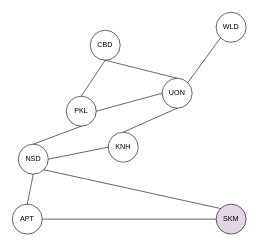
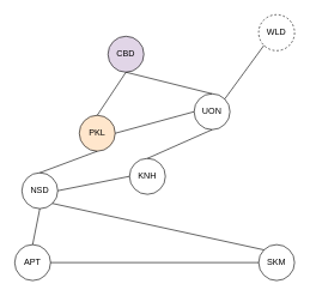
  <mxCell id="0" />
  <mxCell id="1" parent="0" />
- <mxCell id="2" value="WLD" style="ellipse;whiteSpace=wrap;html=1;aspect=fixed;" vertex="1" parent="1"><mxGeometry x="360" y="20" width="50" height="50" as="geometry" /></mxCell>
+ <mxCell id="2" value="WLD" style="ellipse;whiteSpace=wrap;html=1;aspect=fixed;dashed=1;" vertex="1" parent="1"><mxGeometry x="360" y="20" width="50" height="50" as="geometry" /></mxCell>
  <mxCell id="3" value="UON" style="ellipse;whiteSpace=wrap;html=1;aspect=fixed;" vertex="1" parent="1"><mxGeometry x="270" y="130" width="50" height="50" as="geometry" /></mxCell>
- <mxCell id="4" value="CBD" style="ellipse;whiteSpace=wrap;html=1;aspect=fixed;" vertex="1" parent="1"><mxGeometry x="150" y="50" width="50" height="50" as="geometry" /></mxCell>
- <mxCell id="5" value="PKL" style="ellipse;whiteSpace=wrap;html=1;aspect=fixed;" vertex="1" parent="1"><mxGeometry x="110" y="160" width="50" height="50" as="geometry" /></mxCell>
+ <mxCell id="4" value="CBD" style="ellipse;whiteSpace=wrap;html=1;aspect=fixed;fillColor=#e1d5e7;" vertex="1" parent="1"><mxGeometry x="150" y="50" width="50" height="50" as="geometry" /></mxCell>
+ <mxCell id="5" value="PKL" style="ellipse;whiteSpace=wrap;html=1;aspect=fixed;fillColor=#ffe6cc;" vertex="1" parent="1"><mxGeometry x="110" y="160" width="50" height="50" as="geometry" /></mxCell>
  <mxCell id="6" value="KNH" style="ellipse;whiteSpace=wrap;html=1;aspect=fixed;" vertex="1" parent="1"><mxGeometry x="180" y="220" width="50" height="50" as="geometry" /></mxCell>
  <mxCell id="7" value="APT" style="ellipse;whiteSpace=wrap;html=1;aspect=fixed;" vertex="1" parent="1"><mxGeometry x="20" y="340" width="50" height="50" as="geometry" /></mxCell>
- <mxCell id="8" value="SKM" style="ellipse;whiteSpace=wrap;html=1;aspect=fixed;fillColor=#e1d5e7;" vertex="1" parent="1"><mxGeometry x="360" y="340" width="50" height="50" as="geometry" /></mxCell>
+ <mxCell id="8" value="SKM" style="ellipse;whiteSpace=wrap;html=1;aspect=fixed;" vertex="1" parent="1"><mxGeometry x="360" y="340" width="50" height="50" as="geometry" /></mxCell>
  <mxCell id="9" value="NSD" style="ellipse;whiteSpace=wrap;html=1;aspect=fixed;" vertex="1" parent="1"><mxGeometry x="30" y="240" width="50" height="50" as="geometry" /></mxCell>
  <mxCell id="10" value="" style="endArrow=none;html=1;entryX=0;entryY=0.5;entryDx=0;entryDy=0;exitX=1;exitY=0.5;exitDx=0;exitDy=0;" edge="1" parent="1" source="7" target="8"><mxGeometry width="50" height="50" relative="1" as="geometry"><mxPoint x="330" y="220" as="sourcePoint" /><mxPoint x="380" y="170" as="targetPoint" /></mxGeometry></mxCell>
  <mxCell id="11" value="" style="endArrow=none;html=1;entryX=0.5;entryY=0;entryDx=0;entryDy=0;exitX=0.5;exitY=1;exitDx=0;exitDy=0;" edge="1" parent="1" source="9" target="7"><mxGeometry width="50" height="50" relative="1" as="geometry"><mxPoint x="150" y="375" as="sourcePoint" /><mxPoint x="210" y="375" as="targetPoint" /></mxGeometry></mxCell>
  <mxCell id="12" value="" style="endArrow=none;html=1;entryX=0;entryY=0;entryDx=0;entryDy=0;exitX=1;exitY=1;exitDx=0;exitDy=0;" edge="1" parent="1" source="9" target="8"><mxGeometry width="50" height="50" relative="1" as="geometry"><mxPoint x="125" y="300" as="sourcePoint" /><mxPoint x="125" y="350" as="targetPoint" /></mxGeometry></mxCell>
  <mxCell id="13" value="" style="endArrow=none;html=1;entryX=0;entryY=0.5;entryDx=0;entryDy=0;exitX=1;exitY=0.5;exitDx=0;exitDy=0;" edge="1" parent="1" source="9" target="6"><mxGeometry width="50" height="50" relative="1" as="geometry"><mxPoint x="135" y="310" as="sourcePoint" /><mxPoint x="135" y="360" as="targetPoint" /></mxGeometry></mxCell>
  <mxCell id="14" value="" style="endArrow=none;html=1;entryX=0.5;entryY=0;entryDx=0;entryDy=0;exitX=0.5;exitY=1;exitDx=0;exitDy=0;" edge="1" parent="1" source="5" target="9"><mxGeometry width="50" height="50" relative="1" as="geometry"><mxPoint x="145" y="320" as="sourcePoint" /><mxPoint x="145" y="370" as="targetPoint" /></mxGeometry></mxCell>
  <mxCell id="15" value="" style="endArrow=none;html=1;entryX=0;entryY=0.5;entryDx=0;entryDy=0;exitX=1;exitY=0.5;exitDx=0;exitDy=0;" edge="1" parent="1" source="5" target="3"><mxGeometry width="50" height="50" relative="1" as="geometry"><mxPoint x="155" y="330" as="sourcePoint" /><mxPoint x="155" y="380" as="targetPoint" /></mxGeometry></mxCell>
  <mxCell id="16" value="" style="endArrow=none;html=1;entryX=0.5;entryY=0;entryDx=0;entryDy=0;exitX=0.5;exitY=1;exitDx=0;exitDy=0;" edge="1" parent="1" source="4" target="3"><mxGeometry width="50" height="50" relative="1" as="geometry"><mxPoint x="150" y="175" as="sourcePoint" /><mxPoint x="210" y="175" as="targetPoint" /></mxGeometry></mxCell>
  <mxCell id="17" value="" style="endArrow=none;html=1;entryX=0.5;entryY=1;entryDx=0;entryDy=0;exitX=0.5;exitY=0;exitDx=0;exitDy=0;" edge="1" parent="1" source="5" target="4"><mxGeometry width="50" height="50" relative="1" as="geometry"><mxPoint x="160" y="185" as="sourcePoint" /><mxPoint x="220" y="185" as="targetPoint" /></mxGeometry></mxCell>
  <mxCell id="18" value="" style="endArrow=none;html=1;entryX=0;entryY=1;entryDx=0;entryDy=0;exitX=1;exitY=0;exitDx=0;exitDy=0;" edge="1" parent="1" source="3" target="2"><mxGeometry width="50" height="50" relative="1" as="geometry"><mxPoint x="170" y="195" as="sourcePoint" /><mxPoint x="230" y="195" as="targetPoint" /></mxGeometry></mxCell>
  <mxCell id="19" value="" style="endArrow=none;html=1;entryX=0.5;entryY=0;entryDx=0;entryDy=0;exitX=0.5;exitY=1;exitDx=0;exitDy=0;" edge="1" parent="1" source="3" target="6"><mxGeometry width="50" height="50" relative="1" as="geometry"><mxPoint x="180" y="205" as="sourcePoint" /><mxPoint x="240" y="205" as="targetPoint" /></mxGeometry></mxCell>
